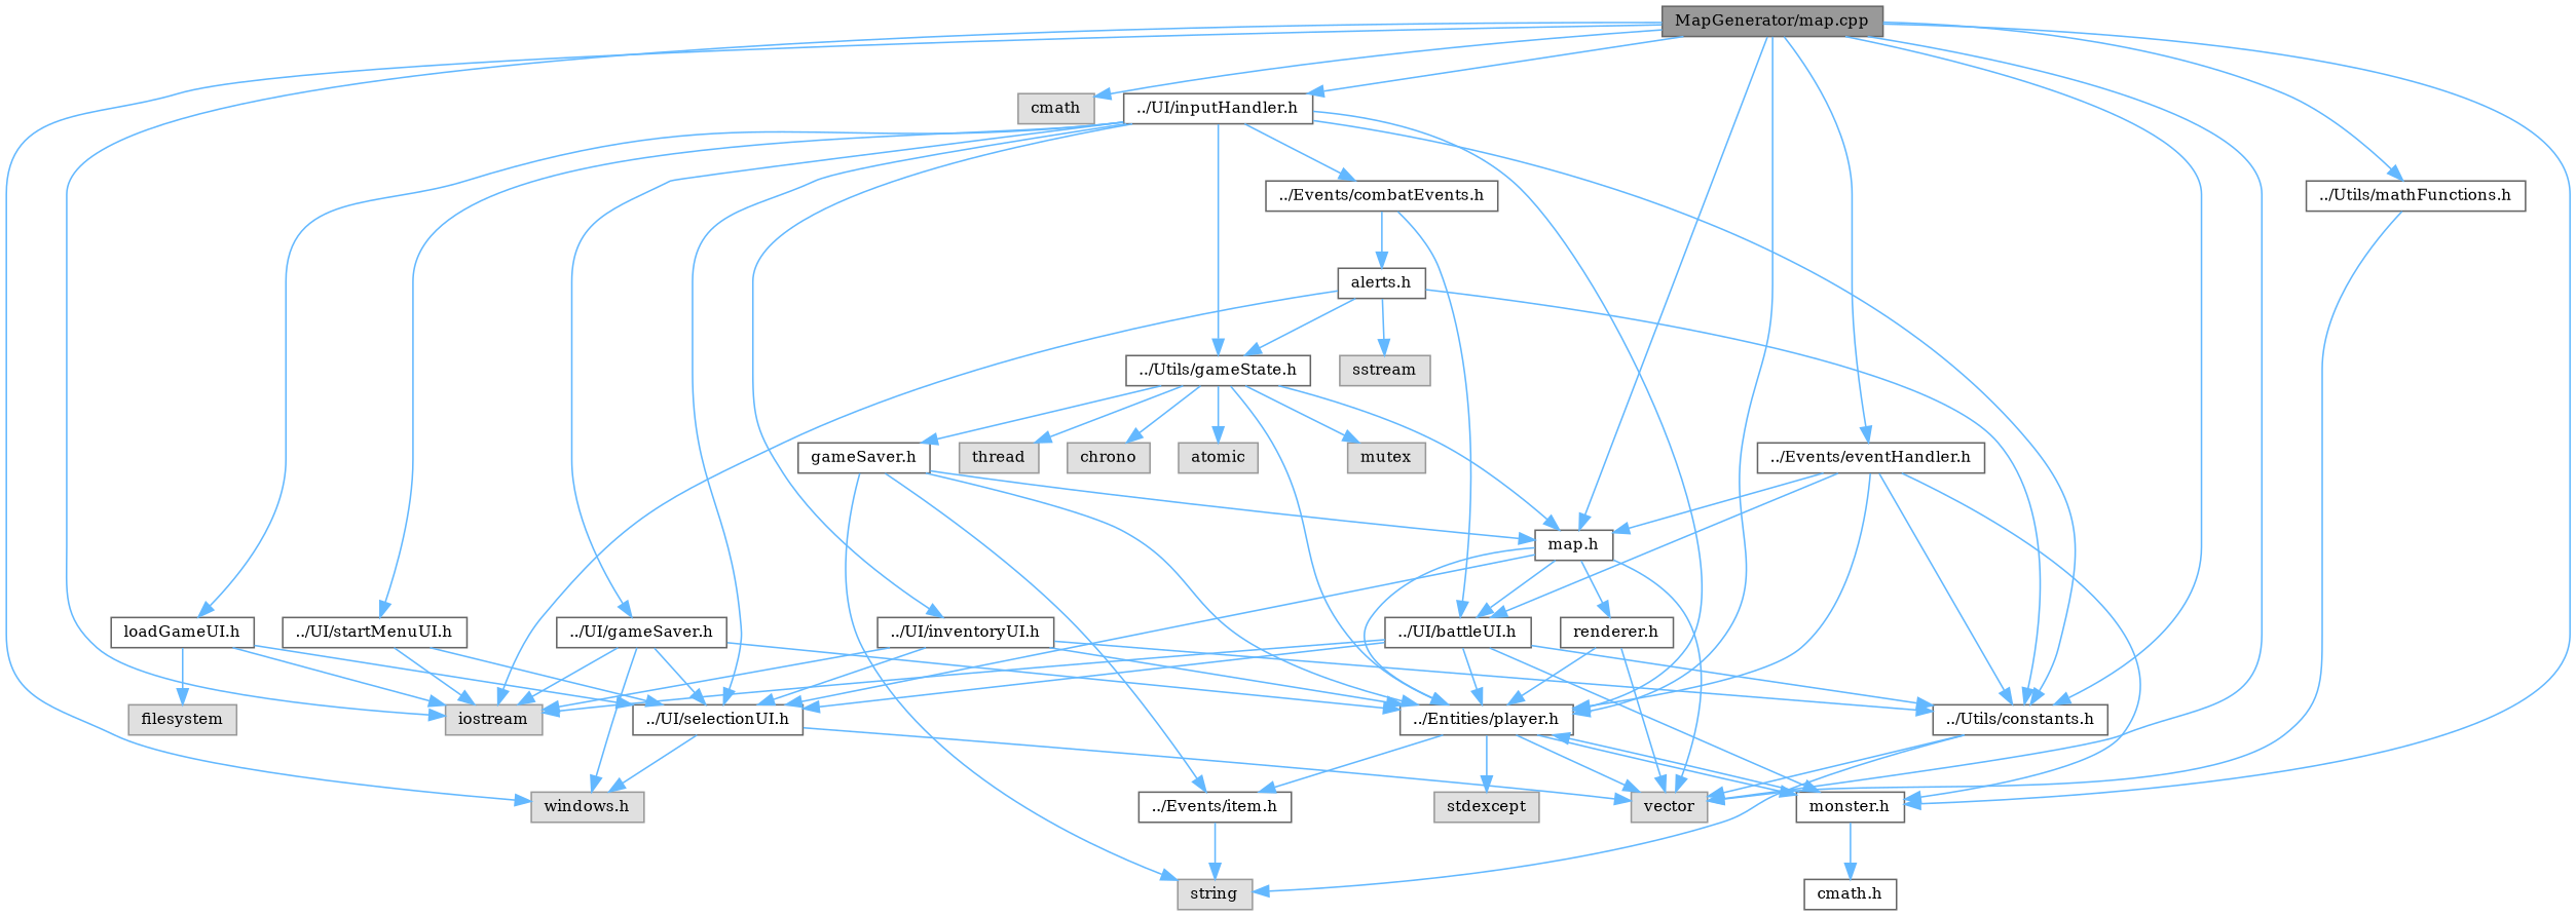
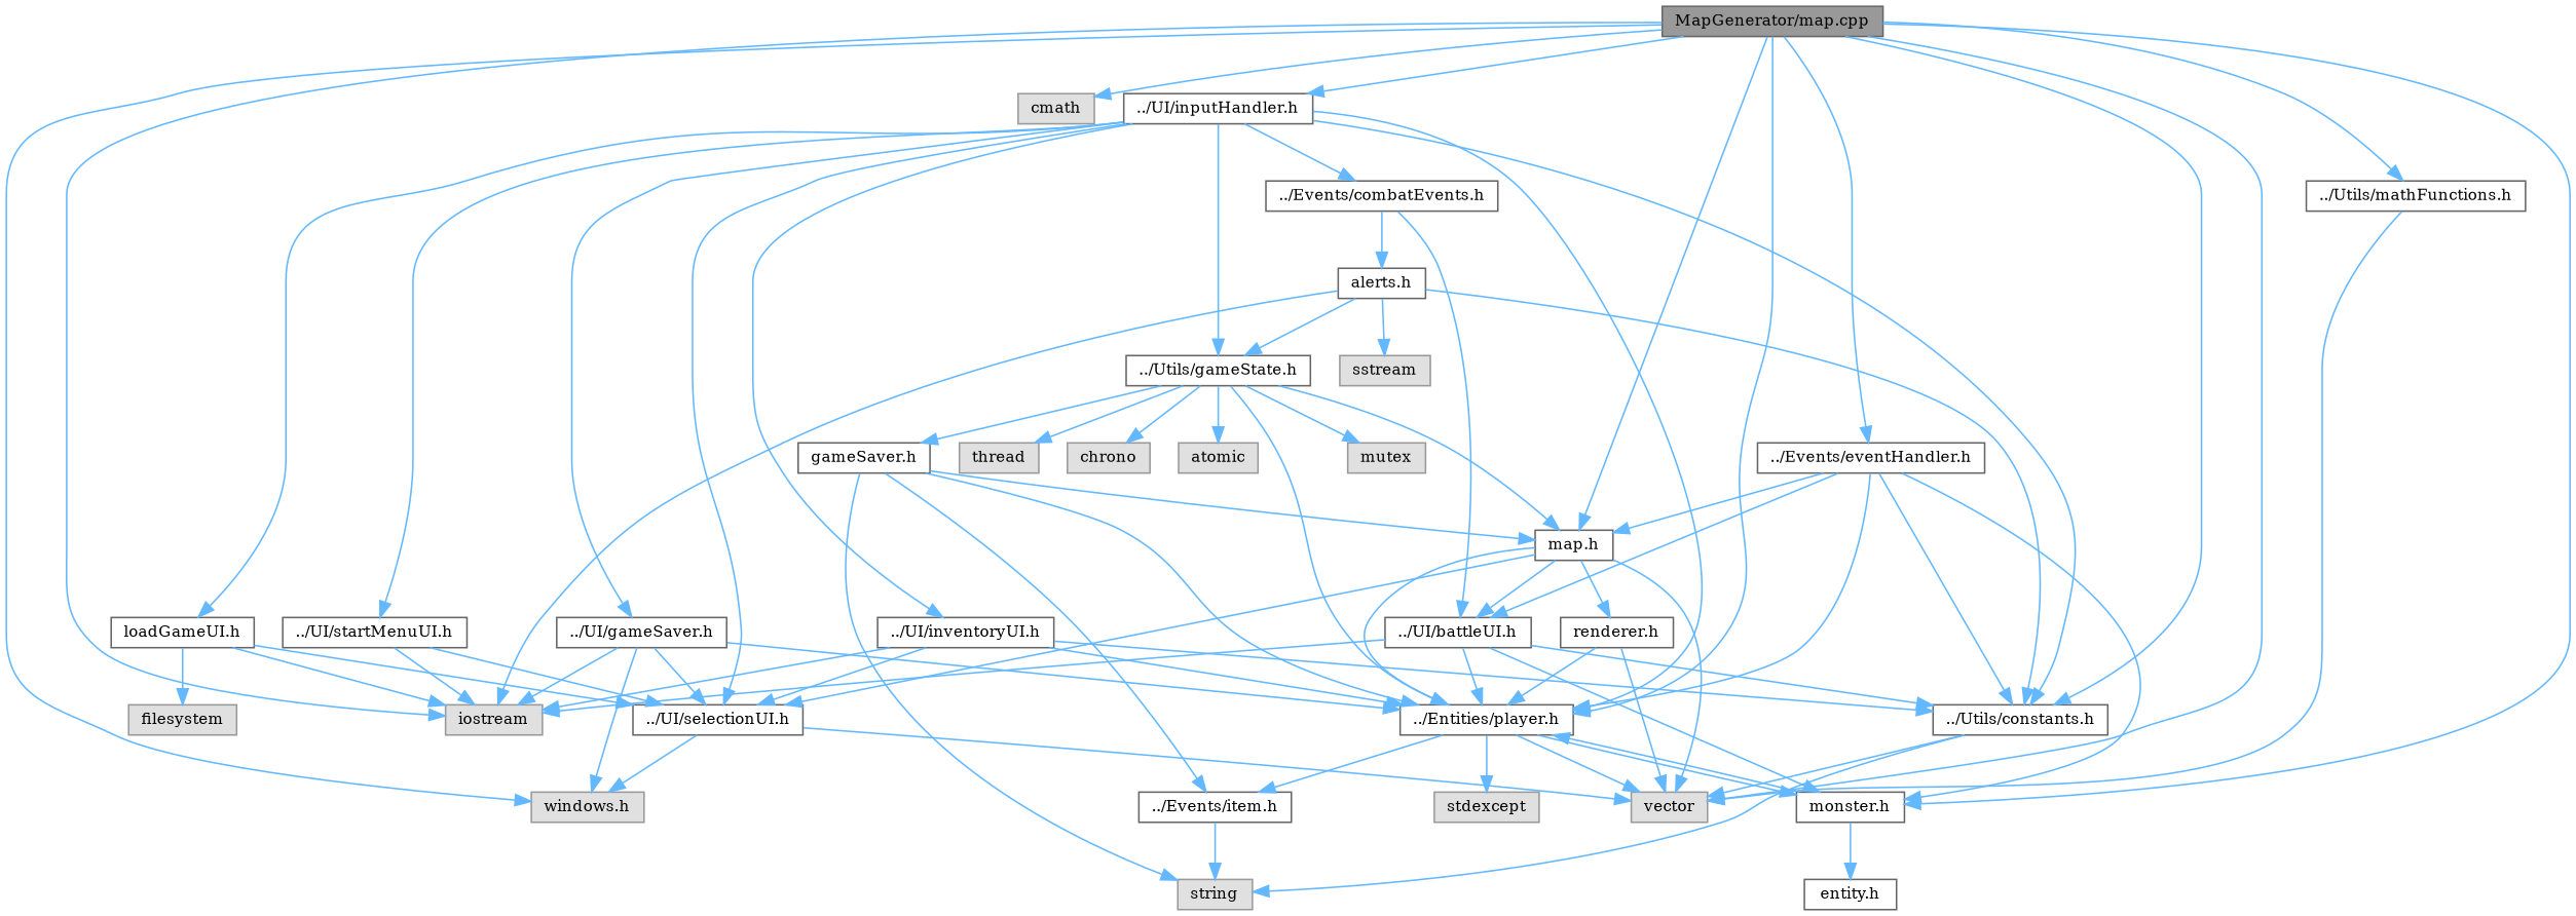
  digraph {
    fontname="DejaVu Serif"
    node [color=grey40 fillcolor=white fontname="DejaVu Serif" fontsize=10 shape=box style=filled]
    edge [color=steelblue1 fontname="DejaVu Serif" fontsize=10 labelfontname=Helvetica labelfontsize=10 style=solid]
    n1 [color=gray40 fillcolor=grey60 fontcolor=black height=0.2 label="MapGenerator/map.cpp" width=0.4]
    n2 [color=grey60 fillcolor="#E0E0E0" height=0.2 label=vector width=0.4]
    n3 [color=grey60 fillcolor="#E0E0E0" height=0.2 label=iostream width=0.4]
    n4 [color=grey60 fillcolor="#E0E0E0" height=0.2 label=cmath width=0.4]
    n5 [color=grey60 fillcolor="#E0E0E0" height=0.2 label="windows.h" width=0.4]
    n6 [height=0.2 label="map.h" width=0.4]
    n7 [height=0.2 label="../Entities/player.h" width=0.4]
    n8 [height=0.2 label="monster.h" width=0.4]
    n9 [height=0.2 label="../Utils/constants.h" width=0.4]
    n10 [height=0.2 label="../Events/eventHandler.h" width=0.4]
    n11 [height=0.2 label="../UI/inputHandler.h" width=0.4]
    n12 [height=0.2 label="../Utils/mathFunctions.h" width=0.4]
    n13 [height=0.2 label="renderer.h" width=0.4]
    n14 [height=0.2 label="../UI/selectionUI.h" width=0.4]
    n15 [height=0.2 label="../UI/battleUI.h" width=0.4]
    n16 [height=0.2 label="../Events/item.h" width=0.4]
    n17 [color=grey60 fillcolor="#E0E0E0" height=0.2 label=stdexcept width=0.4]
-   n18 [height=0.2 label="cmath.h" width=0.4]
+   n18 [height=0.2 label="entity.h" width=0.4]
    n19 [color=grey60 fillcolor="#E0E0E0" height=0.2 label=string width=0.4]
    n20 [height=0.2 label="../UI/inventoryUI.h" width=0.4]
    n21 [height=0.2 label="../UI/gameSaver.h" width=0.4]
    n22 [height=0.2 label="../UI/startMenuUI.h" width=0.4]
    n23 [height=0.2 label="../Utils/gameState.h" width=0.4]
    n24 [height=0.2 label="loadGameUI.h" width=0.4]
    n25 [height=0.2 label="../Events/combatEvents.h" width=0.4]
    n26 [color=grey60 fillcolor="#E0E0E0" height=0.2 label=thread width=0.4]
    n27 [color=grey60 fillcolor="#E0E0E0" height=0.2 label=chrono width=0.4]
    n28 [color=grey60 fillcolor="#E0E0E0" height=0.2 label=atomic width=0.4]
    n29 [color=grey60 fillcolor="#E0E0E0" height=0.2 label=mutex width=0.4]
    n30 [height=0.2 label="gameSaver.h" width=0.4]
    n31 [color=grey60 fillcolor="#E0E0E0" height=0.2 label=filesystem width=0.4]
    n32 [height=0.2 label="alerts.h" width=0.4]
    n33 [color=grey60 fillcolor="#E0E0E0" height=0.2 label=sstream width=0.4]
    n1 -> n2
    n1 -> n3
    n1 -> n4
    n1 -> n5
    n1 -> n6
    n1 -> n7
    n1 -> n8
    n1 -> n9
    n1 -> n10
    n1 -> n11
    n1 -> n12
    n6 -> n2
    n6 -> n7
    n6 -> n13
    n6 -> n14
    n6 -> n15
    n7 -> n2
    n7 -> n8
    n7 -> n16
    n7 -> n17
    n8 -> n7
    n8 -> n18
    n9 -> n2
    n9 -> n19
    n10 -> n6
    n10 -> n7
    n10 -> n8
    n10 -> n9
    n10 -> n15
    n11 -> n7
    n11 -> n9
    n11 -> n14
    n11 -> n20
    n11 -> n21
    n11 -> n22
    n11 -> n23
    n11 -> n24
    n11 -> n25
    n12 -> n2
    n13 -> n2
    n13 -> n7
    n14 -> n2
    n14 -> n5
    n15 -> n3
    n15 -> n7
    n15 -> n8
    n15 -> n9
-   n15 -> n14
    n16 -> n19
    n20 -> n3
    n20 -> n7
    n20 -> n9
    n20 -> n14
    n21 -> n3
    n21 -> n5
    n21 -> n7
    n21 -> n14
    n22 -> n3
    n22 -> n14
    n23 -> n6
    n23 -> n7
    n23 -> n26
    n23 -> n27
    n23 -> n28
    n23 -> n29
    n23 -> n30
    n24 -> n3
    n24 -> n14
    n24 -> n31
    n25 -> n15
    n25 -> n32
    n30 -> n6
    n30 -> n7
    n30 -> n16
    n30 -> n19
    n32 -> n3
    n32 -> n9
    n32 -> n23
    n32 -> n33
  }
